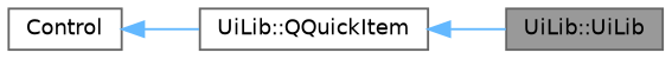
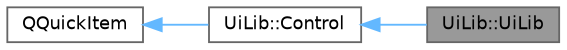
  digraph {
    rankdir=LR
    node [color=gray40 fillcolor=white fontname=Helvetica fontsize=10 shape=box style=filled]
    edge [color=steelblue1 dir=back fontname=Helvetica fontsize=10 labelfontname=Helvetica labelfontsize=10 style=solid]
    n1 [fillcolor=grey60 fontcolor=black height=0.2 label="UiLib::UiLib" width=0.4]
-   n2 [height=0.2 label="UiLib::QQuickItem" width=0.4]
-   n3 [height=0.2 label=Control width=0.4]
+   n2 [height=0.2 label="UiLib::Control" width=0.4]
+   n3 [height=0.2 label=QQuickItem width=0.4]
    n2 -> n1
    n3 -> n2
  }
